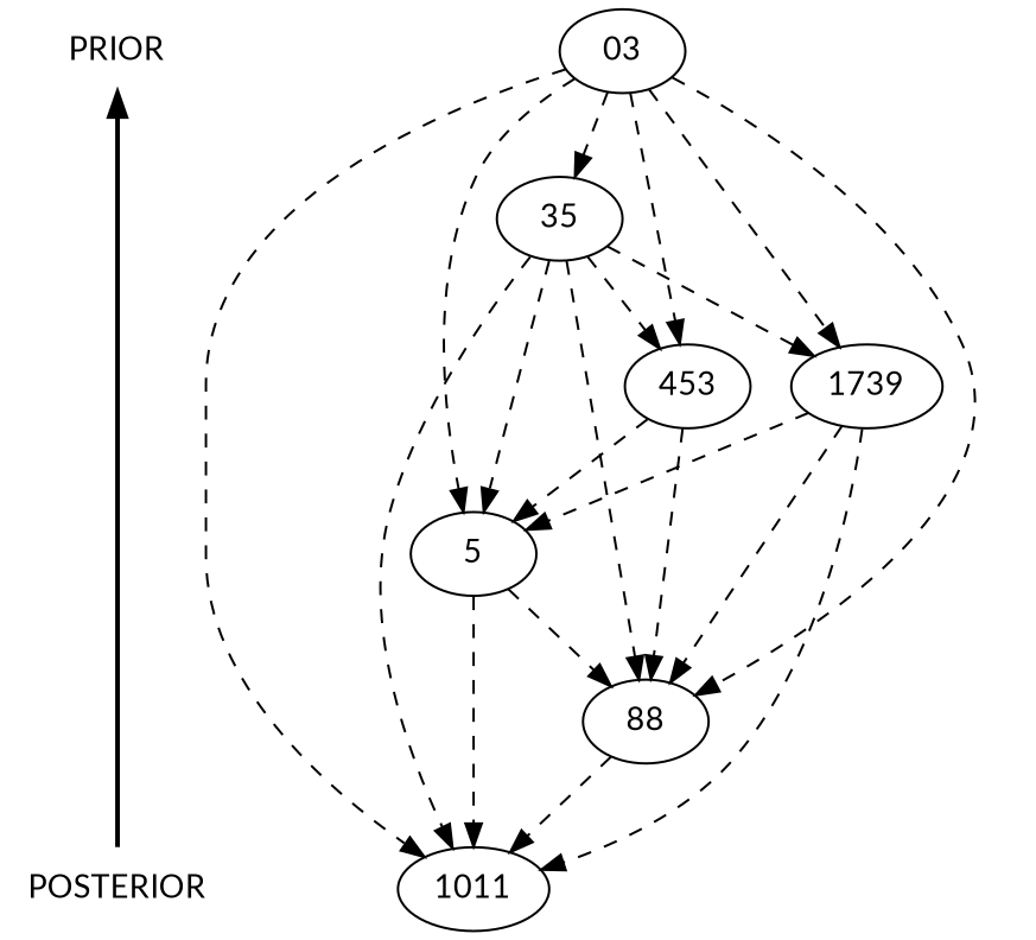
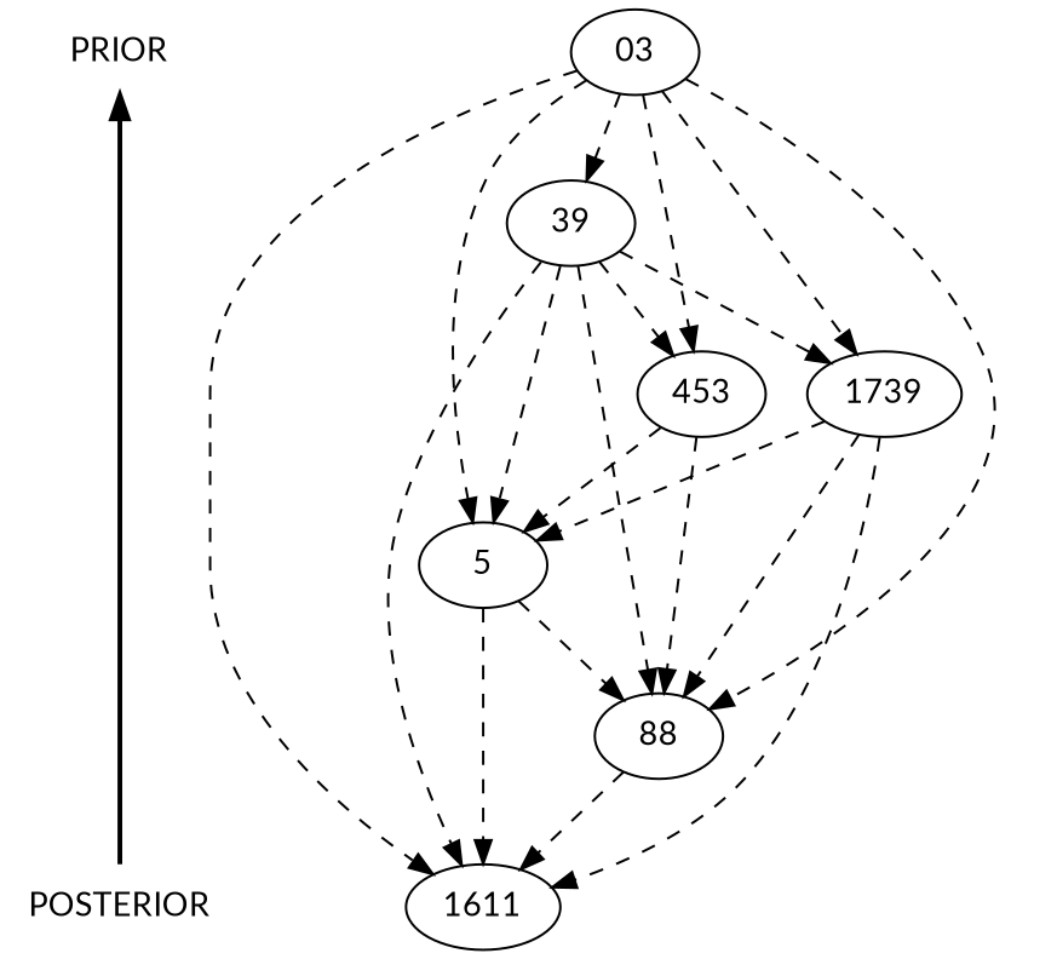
  digraph {
    fontname=Lato
    node [fontname=Lato shape=ellipse]
    edge [fontname=Lato style=dashed]
    n1 [label=PRIOR shape=plaintext]
    n2 [label=03]
    n3 [label=POSTERIOR shape=plaintext]
-   n4 [label=1011]
+   n4 [label=1611]
    n5 [label=5]
-   n6 [label=35]
+   n6 [label=39]
    n7 [label=88]
    n8 [label=453]
    n9 [label=1739]
    subgraph sub_1 {
      rank=same
      n1
      n2
    }
    subgraph sub_2 {
      rank=same
      n3
      n4
    }
    n2 -> n4
    n2 -> n5
    n2 -> n6
    n2 -> n7
    n2 -> n8
    n2 -> n9
    n3 -> n1 [penwidth=2.0 style=solid]
    n5 -> n4
    n5 -> n7
    n6 -> n4
    n6 -> n5
    n6 -> n7
    n6 -> n8
    n6 -> n9
    n7 -> n4
    n8 -> n5
    n8 -> n7
    n9 -> n4
    n9 -> n5
    n9 -> n7
  }
